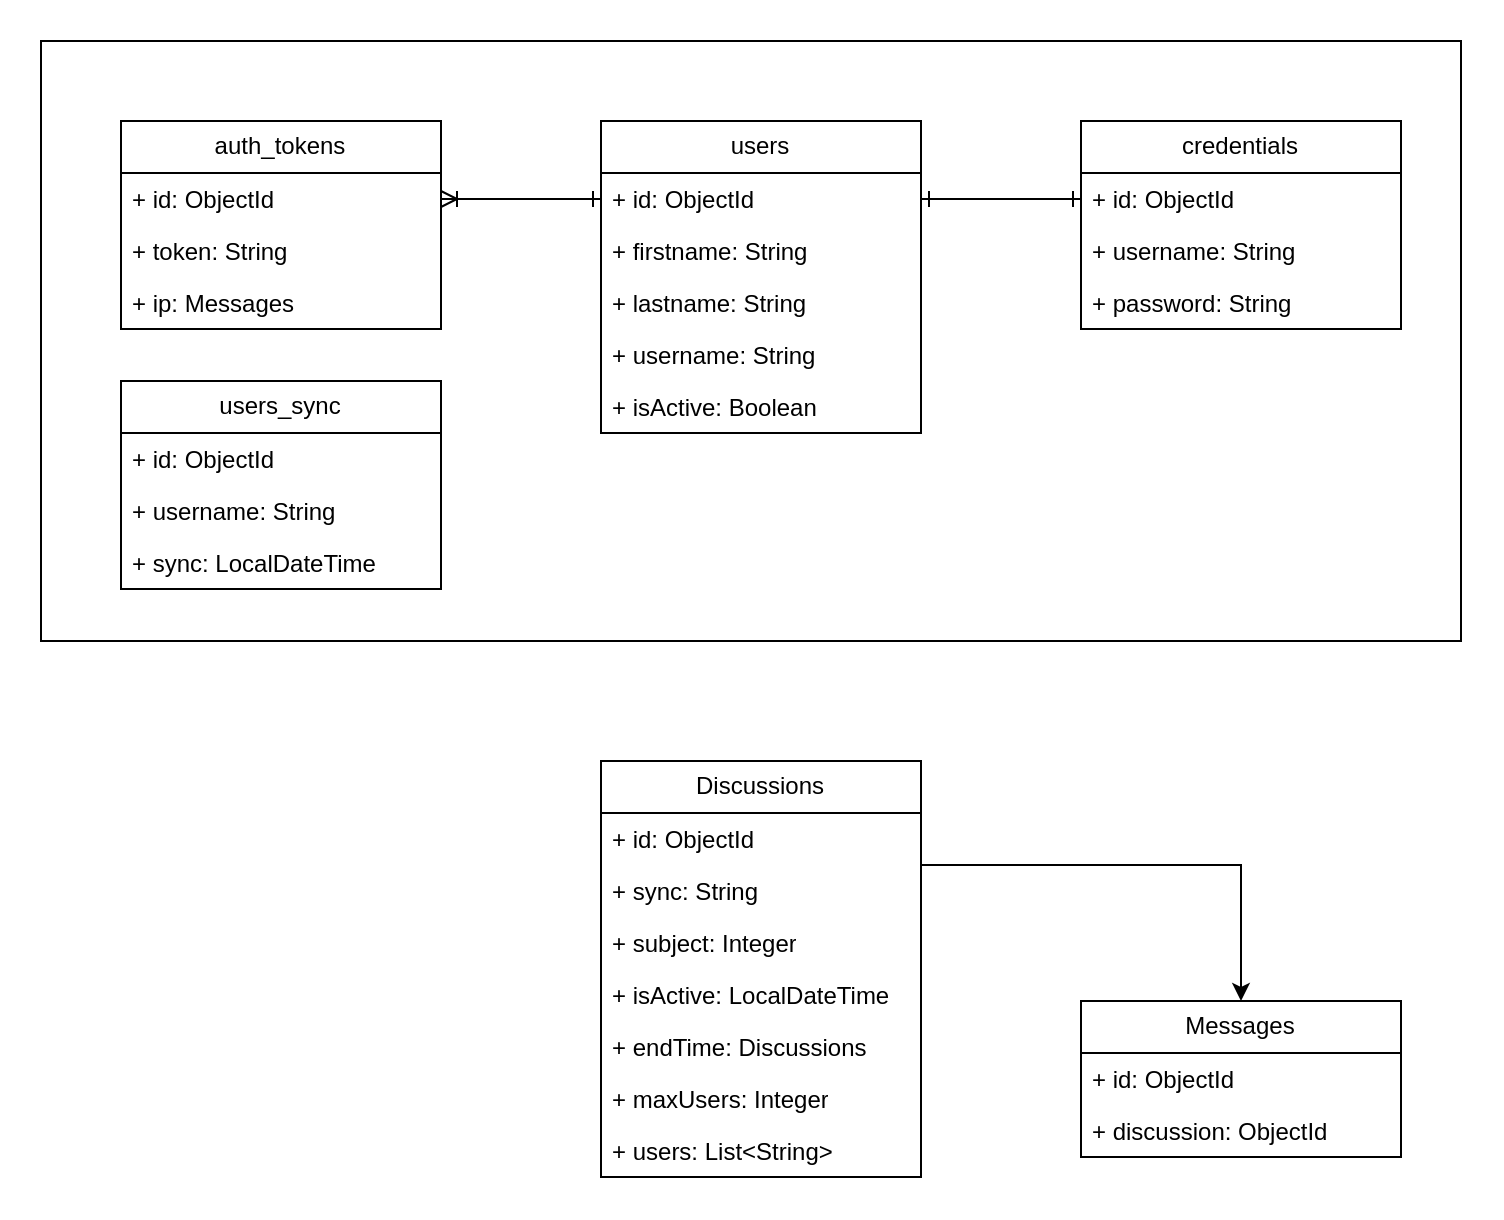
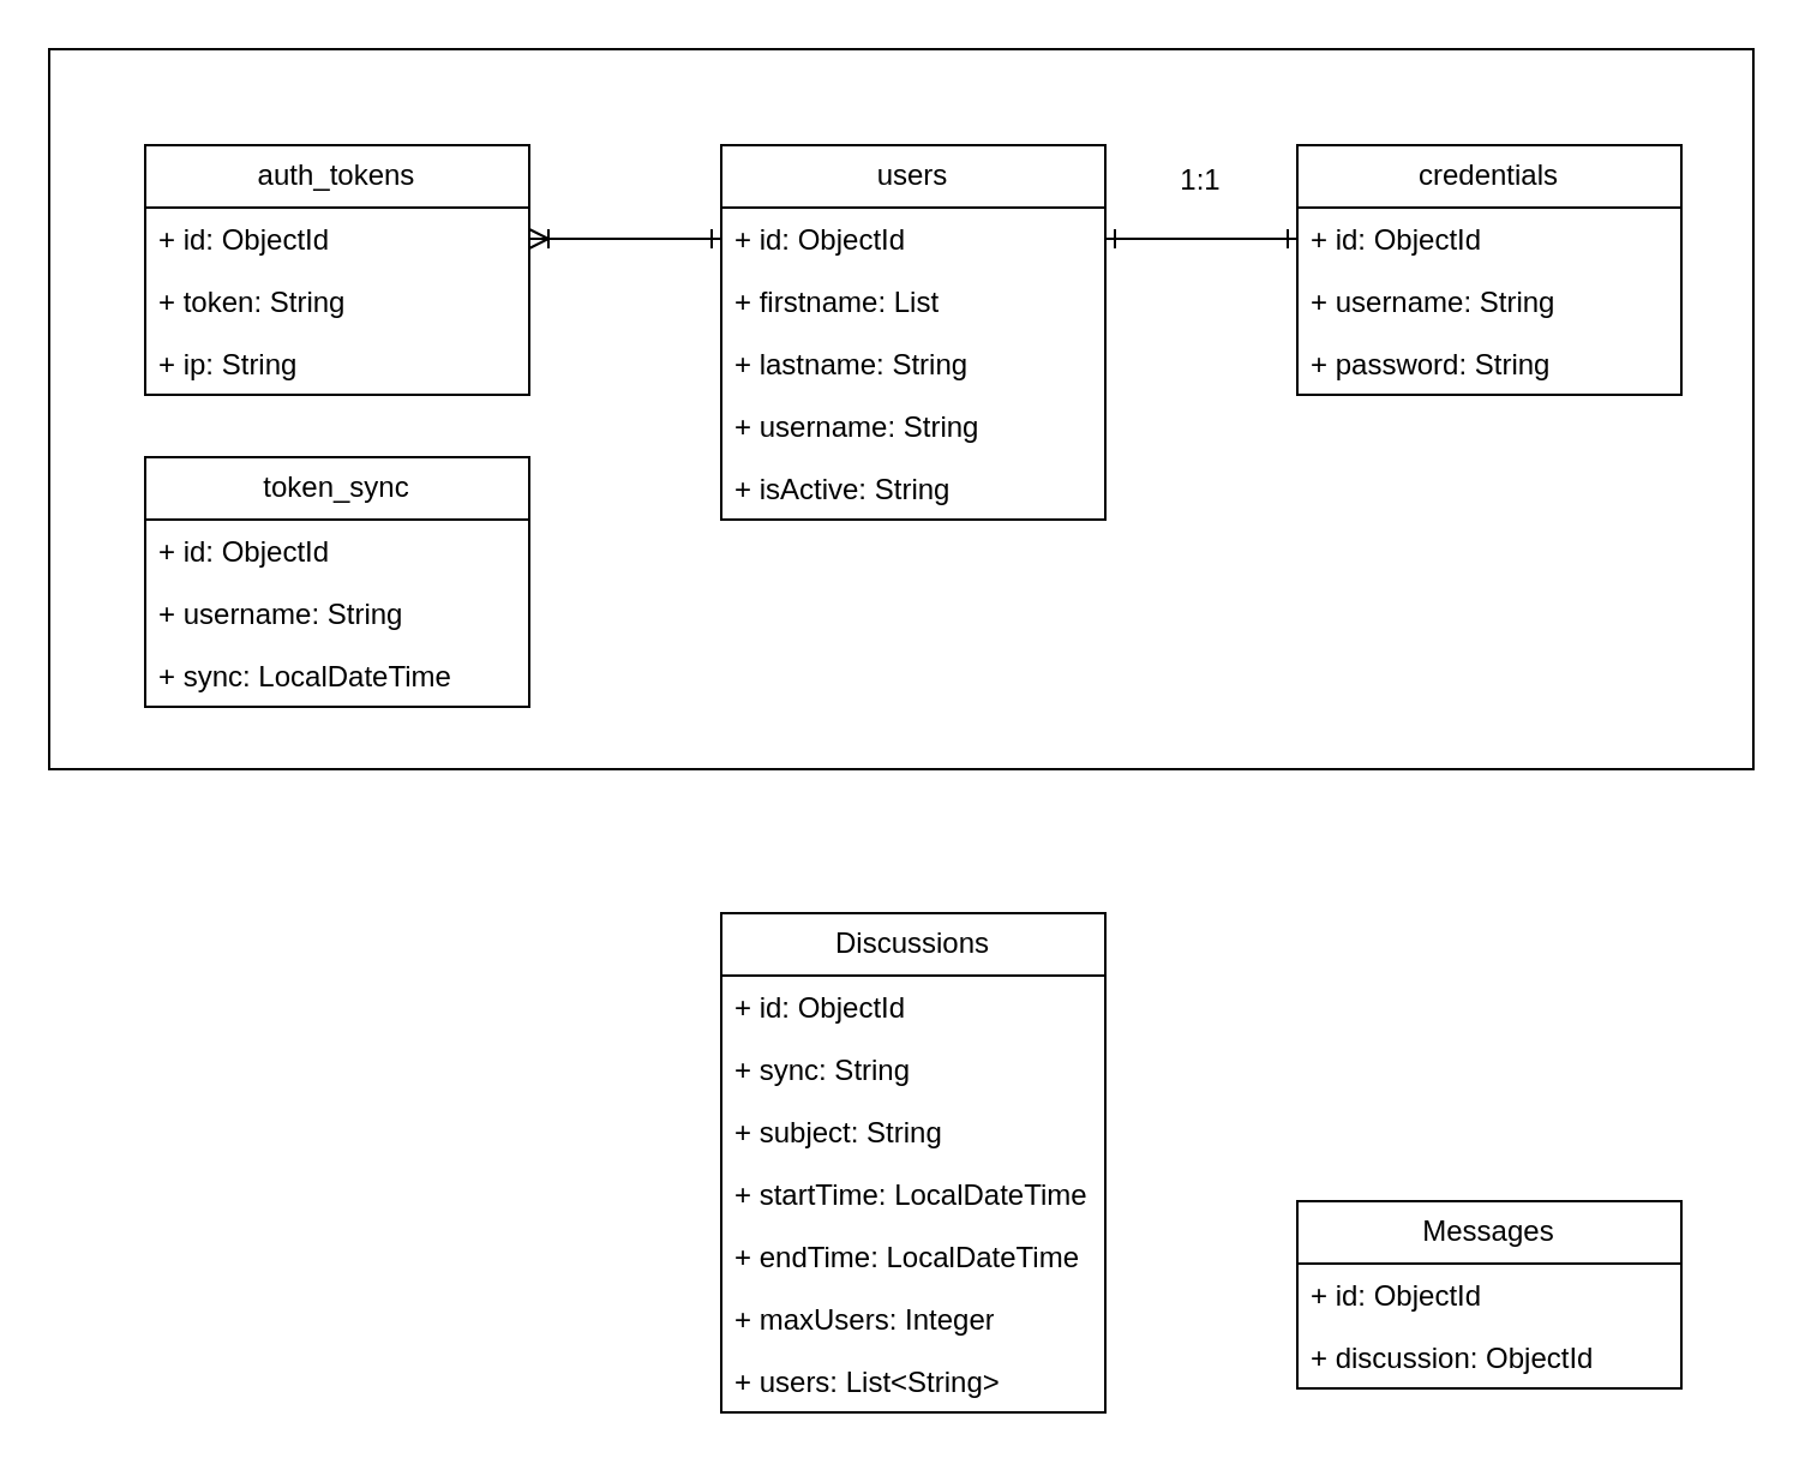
  <mxCell id="0" />
  <mxCell id="1" parent="0" />
  <mxCell id="2" value="" style="rounded=0;whiteSpace=wrap;html=1;fillColor=none;" parent="1" vertex="1"><mxGeometry x="20" y="20" width="710" height="300" as="geometry" /></mxCell>
  <mxCell id="3" value="users" style="swimlane;fontStyle=0;childLayout=stackLayout;horizontal=1;startSize=26;fillColor=default;horizontalStack=0;resizeParent=1;resizeParentMax=0;resizeLast=0;collapsible=1;marginBottom=0;whiteSpace=wrap;html=1;" parent="1" vertex="1"><mxGeometry x="300" y="60" width="160" height="156" as="geometry" /></mxCell>
  <mxCell id="4" value="+ id: ObjectId" style="text;strokeColor=none;fillColor=none;align=left;verticalAlign=top;spacingLeft=4;spacingRight=4;overflow=hidden;rotatable=0;points=[[0,0.5],[1,0.5]];portConstraint=eastwest;whiteSpace=wrap;html=1;" parent="3" vertex="1"><mxGeometry y="26" width="160" height="26" as="geometry" /></mxCell>
- <mxCell id="5" value="+ firstname: String" style="text;strokeColor=none;fillColor=none;align=left;verticalAlign=top;spacingLeft=4;spacingRight=4;overflow=hidden;rotatable=0;points=[[0,0.5],[1,0.5]];portConstraint=eastwest;whiteSpace=wrap;html=1;" parent="3" vertex="1"><mxGeometry y="52" width="160" height="26" as="geometry" /></mxCell>
+ <mxCell id="5" value="+ firstname: List" style="text;strokeColor=none;fillColor=none;align=left;verticalAlign=top;spacingLeft=4;spacingRight=4;overflow=hidden;rotatable=0;points=[[0,0.5],[1,0.5]];portConstraint=eastwest;whiteSpace=wrap;html=1;" parent="3" vertex="1"><mxGeometry y="52" width="160" height="26" as="geometry" /></mxCell>
  <mxCell id="6" value="+ lastname: String" style="text;strokeColor=none;fillColor=none;align=left;verticalAlign=top;spacingLeft=4;spacingRight=4;overflow=hidden;rotatable=0;points=[[0,0.5],[1,0.5]];portConstraint=eastwest;whiteSpace=wrap;html=1;" parent="3" vertex="1"><mxGeometry y="78" width="160" height="26" as="geometry" /></mxCell>
  <mxCell id="7" value="+ username: String" style="text;strokeColor=none;fillColor=none;align=left;verticalAlign=top;spacingLeft=4;spacingRight=4;overflow=hidden;rotatable=0;points=[[0,0.5],[1,0.5]];portConstraint=eastwest;whiteSpace=wrap;html=1;" parent="3" vertex="1"><mxGeometry y="104" width="160" height="26" as="geometry" /></mxCell>
- <mxCell id="8" value="+ isActive: Boolean" style="text;strokeColor=none;fillColor=none;align=left;verticalAlign=top;spacingLeft=4;spacingRight=4;overflow=hidden;rotatable=0;points=[[0,0.5],[1,0.5]];portConstraint=eastwest;whiteSpace=wrap;html=1;" parent="3" vertex="1"><mxGeometry y="130" width="160" height="26" as="geometry" /></mxCell>
+ <mxCell id="8" value="+ isActive: String" style="text;strokeColor=none;fillColor=none;align=left;verticalAlign=top;spacingLeft=4;spacingRight=4;overflow=hidden;rotatable=0;points=[[0,0.5],[1,0.5]];portConstraint=eastwest;whiteSpace=wrap;html=1;" parent="3" vertex="1"><mxGeometry y="130" width="160" height="26" as="geometry" /></mxCell>
  <mxCell id="9" value="credentials" style="swimlane;fontStyle=0;childLayout=stackLayout;horizontal=1;startSize=26;fillColor=default;horizontalStack=0;resizeParent=1;resizeParentMax=0;resizeLast=0;collapsible=1;marginBottom=0;whiteSpace=wrap;html=1;" parent="1" vertex="1"><mxGeometry x="540" y="60" width="160" height="104" as="geometry" /></mxCell>
  <mxCell id="10" value="+ id: ObjectId" style="text;strokeColor=none;fillColor=none;align=left;verticalAlign=top;spacingLeft=4;spacingRight=4;overflow=hidden;rotatable=0;points=[[0,0.5],[1,0.5]];portConstraint=eastwest;whiteSpace=wrap;html=1;" parent="9" vertex="1"><mxGeometry y="26" width="160" height="26" as="geometry" /></mxCell>
  <mxCell id="11" value="+ username: String" style="text;strokeColor=none;fillColor=none;align=left;verticalAlign=top;spacingLeft=4;spacingRight=4;overflow=hidden;rotatable=0;points=[[0,0.5],[1,0.5]];portConstraint=eastwest;whiteSpace=wrap;html=1;" parent="9" vertex="1"><mxGeometry y="52" width="160" height="26" as="geometry" /></mxCell>
  <mxCell id="12" value="+ password: String" style="text;strokeColor=none;fillColor=none;align=left;verticalAlign=top;spacingLeft=4;spacingRight=4;overflow=hidden;rotatable=0;points=[[0,0.5],[1,0.5]];portConstraint=eastwest;whiteSpace=wrap;html=1;" parent="9" vertex="1"><mxGeometry y="78" width="160" height="26" as="geometry" /></mxCell>
- <mxCell id="13" style="edgeStyle=orthogonalEdgeStyle;rounded=0;orthogonalLoop=1;jettySize=auto;html=1;exitX=1;exitY=0.25;exitDx=0;exitDy=0;entryX=0.5;entryY=0;entryDx=0;entryDy=0;" parent="1" source="14" target="22" edge="1"><mxGeometry relative="1" as="geometry" /></mxCell>
  <mxCell id="14" value="Discussions" style="swimlane;fontStyle=0;childLayout=stackLayout;horizontal=1;startSize=26;fillColor=default;horizontalStack=0;resizeParent=1;resizeParentMax=0;resizeLast=0;collapsible=1;marginBottom=0;whiteSpace=wrap;html=1;" parent="1" vertex="1"><mxGeometry x="300" y="380" width="160" height="208" as="geometry" /></mxCell>
  <mxCell id="15" value="+ id: ObjectId" style="text;strokeColor=none;fillColor=none;align=left;verticalAlign=top;spacingLeft=4;spacingRight=4;overflow=hidden;rotatable=0;points=[[0,0.5],[1,0.5]];portConstraint=eastwest;whiteSpace=wrap;html=1;" parent="14" vertex="1"><mxGeometry y="26" width="160" height="26" as="geometry" /></mxCell>
  <mxCell id="16" value="+ sync: String" style="text;strokeColor=none;fillColor=none;align=left;verticalAlign=top;spacingLeft=4;spacingRight=4;overflow=hidden;rotatable=0;points=[[0,0.5],[1,0.5]];portConstraint=eastwest;whiteSpace=wrap;html=1;" vertex="1" parent="14"><mxGeometry y="52" width="160" height="26" as="geometry" /></mxCell>
- <mxCell id="17" value="+ subject: Integer" style="text;strokeColor=none;fillColor=none;align=left;verticalAlign=top;spacingLeft=4;spacingRight=4;overflow=hidden;rotatable=0;points=[[0,0.5],[1,0.5]];portConstraint=eastwest;whiteSpace=wrap;html=1;" vertex="1" parent="14"><mxGeometry y="78" width="160" height="26" as="geometry" /></mxCell>
- <mxCell id="18" value="+ isActive: LocalDateTime" style="text;strokeColor=none;fillColor=none;align=left;verticalAlign=top;spacingLeft=4;spacingRight=4;overflow=hidden;rotatable=0;points=[[0,0.5],[1,0.5]];portConstraint=eastwest;whiteSpace=wrap;html=1;" vertex="1" parent="14"><mxGeometry y="104" width="160" height="26" as="geometry" /></mxCell>
- <mxCell id="19" value="+ endTime: Discussions" style="text;strokeColor=none;fillColor=none;align=left;verticalAlign=top;spacingLeft=4;spacingRight=4;overflow=hidden;rotatable=0;points=[[0,0.5],[1,0.5]];portConstraint=eastwest;whiteSpace=wrap;html=1;" vertex="1" parent="14"><mxGeometry y="130" width="160" height="26" as="geometry" /></mxCell>
+ <mxCell id="17" value="+ subject: String" style="text;strokeColor=none;fillColor=none;align=left;verticalAlign=top;spacingLeft=4;spacingRight=4;overflow=hidden;rotatable=0;points=[[0,0.5],[1,0.5]];portConstraint=eastwest;whiteSpace=wrap;html=1;" vertex="1" parent="14"><mxGeometry y="78" width="160" height="26" as="geometry" /></mxCell>
+ <mxCell id="18" value="+ startTime: LocalDateTime" style="text;strokeColor=none;fillColor=none;align=left;verticalAlign=top;spacingLeft=4;spacingRight=4;overflow=hidden;rotatable=0;points=[[0,0.5],[1,0.5]];portConstraint=eastwest;whiteSpace=wrap;html=1;" vertex="1" parent="14"><mxGeometry y="104" width="160" height="26" as="geometry" /></mxCell>
+ <mxCell id="19" value="+ endTime: LocalDateTime" style="text;strokeColor=none;fillColor=none;align=left;verticalAlign=top;spacingLeft=4;spacingRight=4;overflow=hidden;rotatable=0;points=[[0,0.5],[1,0.5]];portConstraint=eastwest;whiteSpace=wrap;html=1;" vertex="1" parent="14"><mxGeometry y="130" width="160" height="26" as="geometry" /></mxCell>
  <mxCell id="20" value="+ maxUsers: Integer" style="text;strokeColor=none;fillColor=none;align=left;verticalAlign=top;spacingLeft=4;spacingRight=4;overflow=hidden;rotatable=0;points=[[0,0.5],[1,0.5]];portConstraint=eastwest;whiteSpace=wrap;html=1;" vertex="1" parent="14"><mxGeometry y="156" width="160" height="26" as="geometry" /></mxCell>
  <mxCell id="21" value="+ users: List&amp;lt;String&amp;gt;" style="text;strokeColor=none;fillColor=none;align=left;verticalAlign=top;spacingLeft=4;spacingRight=4;overflow=hidden;rotatable=0;points=[[0,0.5],[1,0.5]];portConstraint=eastwest;whiteSpace=wrap;html=1;" vertex="1" parent="14"><mxGeometry y="182" width="160" height="26" as="geometry" /></mxCell>
  <mxCell id="22" value="Messages" style="swimlane;fontStyle=0;childLayout=stackLayout;horizontal=1;startSize=26;fillColor=default;horizontalStack=0;resizeParent=1;resizeParentMax=0;resizeLast=0;collapsible=1;marginBottom=0;whiteSpace=wrap;html=1;" parent="1" vertex="1"><mxGeometry x="540" y="500" width="160" height="78" as="geometry" /></mxCell>
  <mxCell id="23" value="+ id: ObjectId" style="text;strokeColor=none;fillColor=none;align=left;verticalAlign=top;spacingLeft=4;spacingRight=4;overflow=hidden;rotatable=0;points=[[0,0.5],[1,0.5]];portConstraint=eastwest;whiteSpace=wrap;html=1;" parent="22" vertex="1"><mxGeometry y="26" width="160" height="26" as="geometry" /></mxCell>
  <mxCell id="24" value="+ discussion: ObjectId" style="text;strokeColor=none;fillColor=none;align=left;verticalAlign=top;spacingLeft=4;spacingRight=4;overflow=hidden;rotatable=0;points=[[0,0.5],[1,0.5]];portConstraint=eastwest;whiteSpace=wrap;html=1;" parent="22" vertex="1"><mxGeometry y="52" width="160" height="26" as="geometry" /></mxCell>
  <mxCell id="25" style="edgeStyle=orthogonalEdgeStyle;rounded=0;orthogonalLoop=1;jettySize=auto;html=1;exitX=1;exitY=0.5;exitDx=0;exitDy=0;entryX=0.5;entryY=0;entryDx=0;entryDy=0;" parent="1" target="22" edge="1"><mxGeometry relative="1" as="geometry" /></mxCell>
  <mxCell id="26" value="auth_tokens" style="swimlane;fontStyle=0;childLayout=stackLayout;horizontal=1;startSize=26;fillColor=default;horizontalStack=0;resizeParent=1;resizeParentMax=0;resizeLast=0;collapsible=1;marginBottom=0;whiteSpace=wrap;html=1;" parent="1" vertex="1"><mxGeometry x="60" y="60" width="160" height="104" as="geometry" /></mxCell>
  <mxCell id="27" value="+ id: ObjectId" style="text;strokeColor=none;fillColor=none;align=left;verticalAlign=top;spacingLeft=4;spacingRight=4;overflow=hidden;rotatable=0;points=[[0,0.5],[1,0.5]];portConstraint=eastwest;whiteSpace=wrap;html=1;" parent="26" vertex="1"><mxGeometry y="26" width="160" height="26" as="geometry" /></mxCell>
  <mxCell id="28" value="+ token: String" style="text;strokeColor=none;fillColor=none;align=left;verticalAlign=top;spacingLeft=4;spacingRight=4;overflow=hidden;rotatable=0;points=[[0,0.5],[1,0.5]];portConstraint=eastwest;whiteSpace=wrap;html=1;" parent="26" vertex="1"><mxGeometry y="52" width="160" height="26" as="geometry" /></mxCell>
- <mxCell id="29" value="+ ip: Messages" style="text;strokeColor=none;fillColor=none;align=left;verticalAlign=top;spacingLeft=4;spacingRight=4;overflow=hidden;rotatable=0;points=[[0,0.5],[1,0.5]];portConstraint=eastwest;whiteSpace=wrap;html=1;" parent="26" vertex="1"><mxGeometry y="78" width="160" height="26" as="geometry" /></mxCell>
+ <mxCell id="29" value="+ ip: String" style="text;strokeColor=none;fillColor=none;align=left;verticalAlign=top;spacingLeft=4;spacingRight=4;overflow=hidden;rotatable=0;points=[[0,0.5],[1,0.5]];portConstraint=eastwest;whiteSpace=wrap;html=1;" parent="26" vertex="1"><mxGeometry y="78" width="160" height="26" as="geometry" /></mxCell>
  <mxCell id="30" style="edgeStyle=orthogonalEdgeStyle;rounded=0;orthogonalLoop=1;jettySize=auto;html=1;exitX=0;exitY=0.5;exitDx=0;exitDy=0;entryX=1;entryY=0.5;entryDx=0;entryDy=0;endArrow=ERone;startFill=0;endFill=0;startArrow=ERone;" parent="1" source="10" target="4" edge="1"><mxGeometry relative="1" as="geometry" /></mxCell>
- <mxCell id="31" value="users_sync" style="swimlane;fontStyle=0;childLayout=stackLayout;horizontal=1;startSize=26;fillColor=default;horizontalStack=0;resizeParent=1;resizeParentMax=0;resizeLast=0;collapsible=1;marginBottom=0;whiteSpace=wrap;html=1;" parent="1" vertex="1"><mxGeometry x="60" y="190" width="160" height="104" as="geometry" /></mxCell>
+ <mxCell id="31" value="token_sync" style="swimlane;fontStyle=0;childLayout=stackLayout;horizontal=1;startSize=26;fillColor=default;horizontalStack=0;resizeParent=1;resizeParentMax=0;resizeLast=0;collapsible=1;marginBottom=0;whiteSpace=wrap;html=1;" parent="1" vertex="1"><mxGeometry x="60" y="190" width="160" height="104" as="geometry" /></mxCell>
  <mxCell id="32" value="+ id: ObjectId" style="text;strokeColor=none;fillColor=none;align=left;verticalAlign=top;spacingLeft=4;spacingRight=4;overflow=hidden;rotatable=0;points=[[0,0.5],[1,0.5]];portConstraint=eastwest;whiteSpace=wrap;html=1;" parent="31" vertex="1"><mxGeometry y="26" width="160" height="26" as="geometry" /></mxCell>
  <mxCell id="33" value="+ username: String" style="text;strokeColor=none;fillColor=none;align=left;verticalAlign=top;spacingLeft=4;spacingRight=4;overflow=hidden;rotatable=0;points=[[0,0.5],[1,0.5]];portConstraint=eastwest;whiteSpace=wrap;html=1;" parent="31" vertex="1"><mxGeometry y="52" width="160" height="26" as="geometry" /></mxCell>
  <mxCell id="34" value="+ sync: LocalDateTime" style="text;strokeColor=none;fillColor=none;align=left;verticalAlign=top;spacingLeft=4;spacingRight=4;overflow=hidden;rotatable=0;points=[[0,0.5],[1,0.5]];portConstraint=eastwest;whiteSpace=wrap;html=1;" parent="31" vertex="1"><mxGeometry y="78" width="160" height="26" as="geometry" /></mxCell>
+ <mxCell id="35" value="1:1" style="text;html=1;align=center;verticalAlign=middle;whiteSpace=wrap;rounded=0;" vertex="1" parent="1"><mxGeometry x="470" y="60" width="60" height="30" as="geometry" /></mxCell>
  <mxCell id="36" style="edgeStyle=orthogonalEdgeStyle;rounded=0;orthogonalLoop=1;jettySize=auto;html=1;exitX=0;exitY=0.5;exitDx=0;exitDy=0;entryX=1;entryY=0.5;entryDx=0;entryDy=0;endArrow=ERoneToMany;startFill=0;endFill=0;startArrow=ERone;" edge="1" parent="1" source="4" target="27"><mxGeometry relative="1" as="geometry" /></mxCell>
